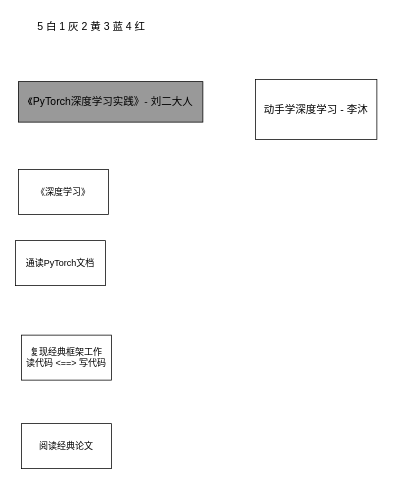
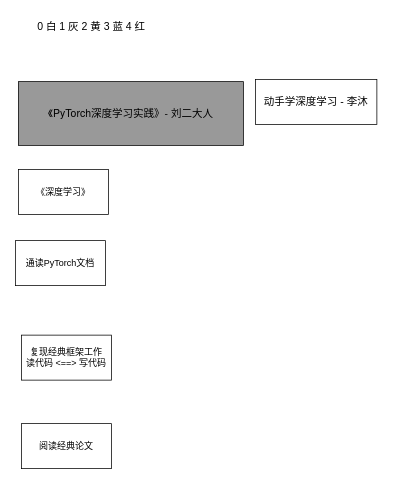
  <mxCell id="0" />
  <mxCell id="1" parent="0" />
- <mxCell id="2" value="&lt;h1 style=&quot;margin: 0px 0px 6px; color: var(--text1); font-weight: 500; padding: 0px; font-size: 14px; font-family: &amp;quot;PingFang SC&amp;quot;, HarmonyOS_Regular, &amp;quot;Helvetica Neue&amp;quot;, &amp;quot;Microsoft YaHei&amp;quot;, sans-serif; -webkit-font-smoothing: antialiased; line-height: 34px; overflow: hidden; text-overflow: ellipsis; text-align: start;&quot; class=&quot;video-title tit&quot; title=&quot;《PyTorch深度学习实践》01.概述&quot;&gt;《PyTorch深度学习实践》- 刘二大人&lt;/h1&gt;" style="rounded=0;whiteSpace=wrap;html=1;fontSize=14;fillColor=#999999;" parent="1" vertex="1"><mxGeometry x="24" y="108" width="246" height="54" as="geometry" /></mxCell>
- <mxCell id="3" value="动手学深度学习 - 李沐" style="whiteSpace=wrap;html=1;fontSize=14;rounded=0;" parent="1" vertex="1"><mxGeometry x="340" y="105" width="162" height="80" as="geometry" /></mxCell>
- <mxCell id="4" value="5 白 1 灰 2 黄 3 蓝 4 红" style="text;html=1;strokeColor=none;fillColor=none;align=center;verticalAlign=middle;whiteSpace=wrap;rounded=0;fontSize=14;" parent="1" vertex="1"><mxGeometry x="33" y="20" width="177" height="30" as="geometry" /></mxCell>
+ <mxCell id="2" value="&lt;h1 style=&quot;margin: 0px 0px 6px; color: var(--text1); font-weight: 500; padding: 0px; font-size: 14px; font-family: &amp;quot;PingFang SC&amp;quot;, HarmonyOS_Regular, &amp;quot;Helvetica Neue&amp;quot;, &amp;quot;Microsoft YaHei&amp;quot;, sans-serif; -webkit-font-smoothing: antialiased; line-height: 34px; overflow: hidden; text-overflow: ellipsis; text-align: start;&quot; class=&quot;video-title tit&quot; title=&quot;《PyTorch深度学习实践》01.概述&quot;&gt;《PyTorch深度学习实践》- 刘二大人&lt;/h1&gt;" style="rounded=0;whiteSpace=wrap;html=1;fontSize=14;fillColor=#999999;" parent="1" vertex="1"><mxGeometry x="24" y="108" width="300" height="85" as="geometry" /></mxCell>
+ <mxCell id="3" value="动手学深度学习 - 李沐" style="whiteSpace=wrap;html=1;fontSize=14;rounded=0;" parent="1" vertex="1"><mxGeometry x="340" y="105" width="162" height="60" as="geometry" /></mxCell>
+ <mxCell id="4" value="0 白 1 灰 2 黄 3 蓝 4 红" style="text;html=1;strokeColor=none;fillColor=none;align=center;verticalAlign=middle;whiteSpace=wrap;rounded=0;fontSize=14;" parent="1" vertex="1"><mxGeometry x="33" y="20" width="177" height="30" as="geometry" /></mxCell>
  <mxCell id="5" value="《深度学习》" style="rounded=0;whiteSpace=wrap;html=1;" vertex="1" parent="1"><mxGeometry x="24" y="225" width="120" height="60" as="geometry" /></mxCell>
  <mxCell id="6" value="通读PyTorch文档" style="rounded=0;whiteSpace=wrap;html=1;" vertex="1" parent="1"><mxGeometry x="20" y="320" width="120" height="60" as="geometry" /></mxCell>
  <mxCell id="7" value="复现经典框架工作&lt;br&gt;读代码 &amp;lt;==&amp;gt; 写代码" style="rounded=0;whiteSpace=wrap;html=1;" vertex="1" parent="1"><mxGeometry x="28" y="446" width="120" height="60" as="geometry" /></mxCell>
  <mxCell id="8" value="阅读经典论文" style="rounded=0;whiteSpace=wrap;html=1;" vertex="1" parent="1"><mxGeometry x="28" y="564" width="120" height="60" as="geometry" /></mxCell>
